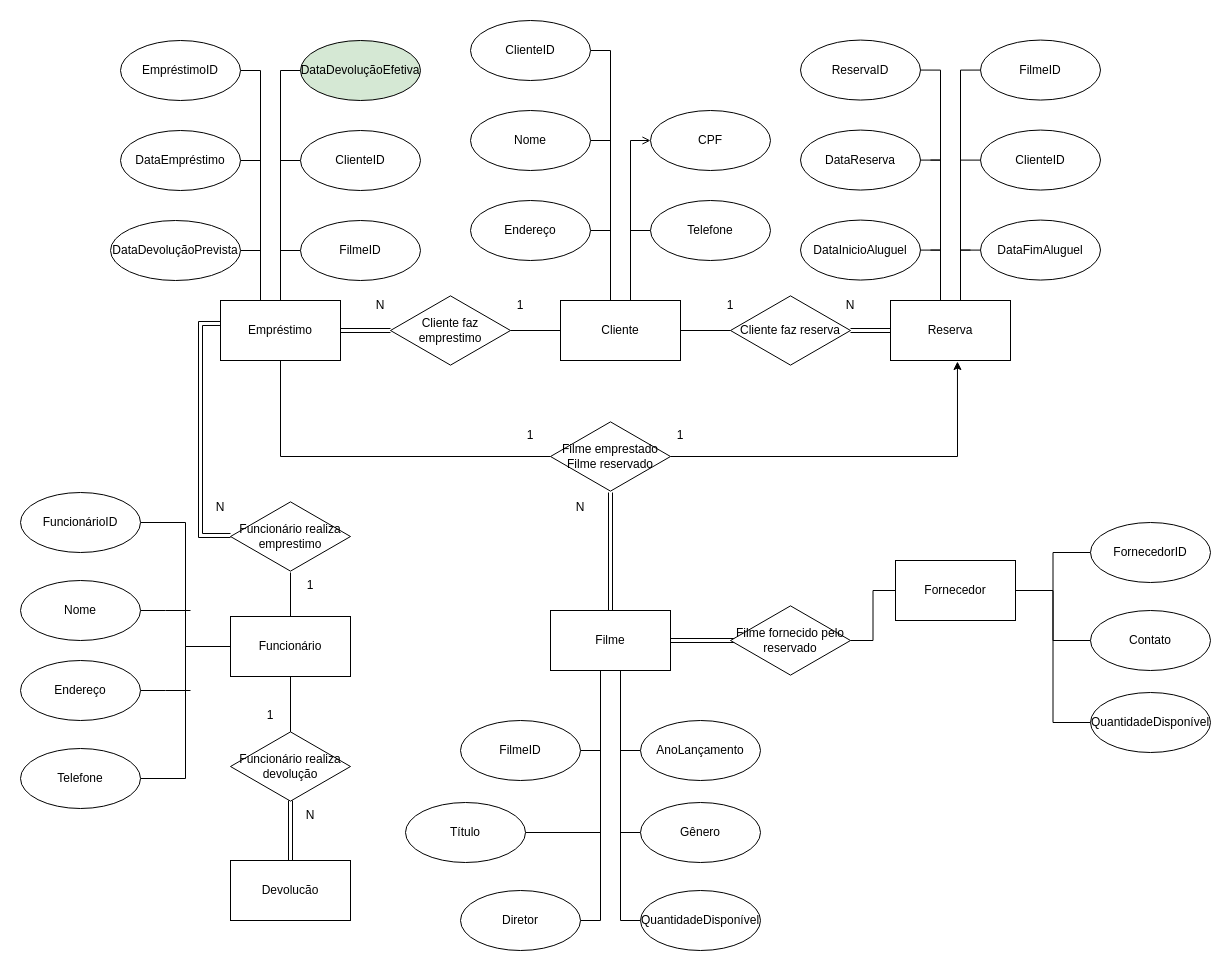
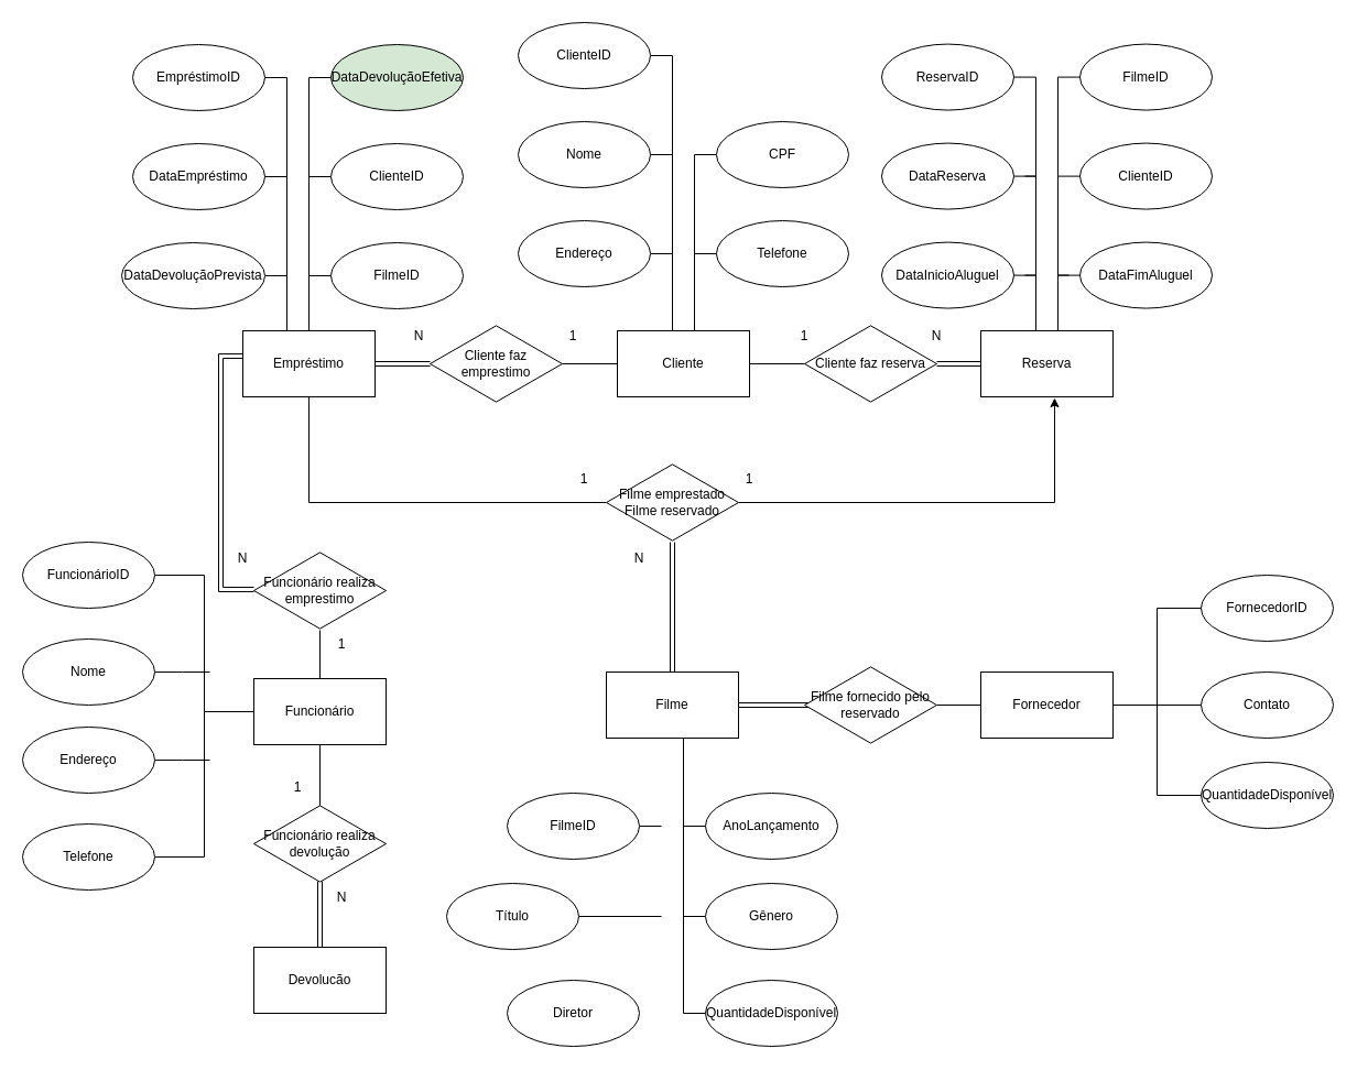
  <mxCell id="0" />
  <mxCell id="1" parent="0" />
  <mxCell id="2" value="" style="edgeStyle=orthogonalEdgeStyle;rounded=0;orthogonalLoop=1;jettySize=auto;html=1;endArrow=none;endFill=0;" parent="1" source="5" target="25" edge="1"><mxGeometry relative="1" as="geometry" /></mxCell>
  <mxCell id="3" style="edgeStyle=orthogonalEdgeStyle;rounded=0;orthogonalLoop=1;jettySize=auto;html=1;entryX=1;entryY=0.5;entryDx=0;entryDy=0;endArrow=none;endFill=0;" parent="1" source="5" target="55" edge="1"><mxGeometry relative="1" as="geometry"><Array as="points"><mxPoint x="610" y="50" /></Array></mxGeometry></mxCell>
- <mxCell id="4" style="edgeStyle=orthogonalEdgeStyle;rounded=0;orthogonalLoop=1;jettySize=auto;html=1;entryX=0;entryY=0.5;entryDx=0;entryDy=0;endArrow=open;endFill=0;" parent="1" source="5" target="54" edge="1"><mxGeometry relative="1" as="geometry"><mxPoint x="650" y="50" as="targetPoint" /><Array as="points"><mxPoint x="630" y="140" /></Array></mxGeometry></mxCell>
+ <mxCell id="4" style="edgeStyle=orthogonalEdgeStyle;rounded=0;orthogonalLoop=1;jettySize=auto;html=1;entryX=0;entryY=0.5;entryDx=0;entryDy=0;endArrow=none;endFill=0;" parent="1" source="5" target="54" edge="1"><mxGeometry relative="1" as="geometry"><mxPoint x="650" y="50" as="targetPoint" /><Array as="points"><mxPoint x="630" y="140" /></Array></mxGeometry></mxCell>
  <mxCell id="5" value="Cliente" style="rounded=0;whiteSpace=wrap;html=1;" parent="1" vertex="1"><mxGeometry x="560" y="300" width="120" height="60" as="geometry" /></mxCell>
  <mxCell id="6" style="edgeStyle=orthogonalEdgeStyle;rounded=0;orthogonalLoop=1;jettySize=auto;html=1;shape=link;" parent="1" source="10" target="28" edge="1"><mxGeometry relative="1" as="geometry" /></mxCell>
  <mxCell id="7" style="edgeStyle=orthogonalEdgeStyle;rounded=0;orthogonalLoop=1;jettySize=auto;html=1;entryX=0.042;entryY=0.5;entryDx=0;entryDy=0;entryPerimeter=0;shape=link;" parent="1" source="10" target="30" edge="1"><mxGeometry relative="1" as="geometry" /></mxCell>
- <mxCell id="8" style="edgeStyle=orthogonalEdgeStyle;rounded=0;orthogonalLoop=1;jettySize=auto;html=1;entryX=1;entryY=0.5;entryDx=0;entryDy=0;endArrow=none;endFill=0;" parent="1" source="10" target="64" edge="1"><mxGeometry relative="1" as="geometry"><mxPoint x="600" y="920" as="targetPoint" /><Array as="points"><mxPoint x="600" y="920" /></Array></mxGeometry></mxCell>
  <mxCell id="9" style="edgeStyle=orthogonalEdgeStyle;rounded=0;orthogonalLoop=1;jettySize=auto;html=1;entryX=0;entryY=0.5;entryDx=0;entryDy=0;endArrow=none;endFill=0;" parent="1" source="10" target="65" edge="1"><mxGeometry relative="1" as="geometry"><Array as="points"><mxPoint x="620" y="920" /></Array></mxGeometry></mxCell>
  <mxCell id="10" value="Filme" style="rounded=0;whiteSpace=wrap;html=1;" parent="1" vertex="1"><mxGeometry x="550" y="610" width="120" height="60" as="geometry" /></mxCell>
  <mxCell id="11" style="edgeStyle=orthogonalEdgeStyle;rounded=0;orthogonalLoop=1;jettySize=auto;html=1;entryX=0;entryY=0.5;entryDx=0;entryDy=0;endArrow=none;endFill=0;" parent="1" source="13" target="75" edge="1"><mxGeometry relative="1" as="geometry" /></mxCell>
  <mxCell id="12" style="edgeStyle=orthogonalEdgeStyle;rounded=0;orthogonalLoop=1;jettySize=auto;html=1;entryX=1;entryY=0.5;entryDx=0;entryDy=0;endArrow=none;endFill=0;" parent="1" source="13" target="74" edge="1"><mxGeometry relative="1" as="geometry"><Array as="points"><mxPoint x="260" y="70" /></Array></mxGeometry></mxCell>
  <mxCell id="13" value="Empréstimo" style="rounded=0;whiteSpace=wrap;html=1;" parent="1" vertex="1"><mxGeometry x="220" y="300" width="120" height="60" as="geometry" /></mxCell>
  <mxCell id="14" value="Reserva" style="rounded=0;whiteSpace=wrap;html=1;" parent="1" vertex="1"><mxGeometry x="890" y="300" width="120" height="60" as="geometry" /></mxCell>
  <mxCell id="15" style="edgeStyle=orthogonalEdgeStyle;rounded=0;orthogonalLoop=1;jettySize=auto;html=1;entryX=0;entryY=0.5;entryDx=0;entryDy=0;endArrow=none;endFill=0;" edge="1" parent="1" source="18" target="96"><mxGeometry relative="1" as="geometry" /></mxCell>
  <mxCell id="16" style="edgeStyle=orthogonalEdgeStyle;rounded=0;orthogonalLoop=1;jettySize=auto;html=1;entryX=0;entryY=0.5;entryDx=0;entryDy=0;endArrow=none;endFill=0;" edge="1" parent="1" source="18" target="98"><mxGeometry relative="1" as="geometry" /></mxCell>
  <mxCell id="17" style="edgeStyle=orthogonalEdgeStyle;rounded=0;orthogonalLoop=1;jettySize=auto;html=1;endArrow=none;endFill=0;" edge="1" parent="1" source="18" target="97"><mxGeometry relative="1" as="geometry" /></mxCell>
- <mxCell id="18" value="Fornecedor" style="rounded=0;whiteSpace=wrap;html=1;" parent="1" vertex="1"><mxGeometry x="895" y="560" width="120" height="60" as="geometry" /></mxCell>
+ <mxCell id="18" value="Fornecedor" style="rounded=0;whiteSpace=wrap;html=1;" parent="1" vertex="1"><mxGeometry x="890" y="610" width="120" height="60" as="geometry" /></mxCell>
  <mxCell id="19" style="edgeStyle=orthogonalEdgeStyle;rounded=0;orthogonalLoop=1;jettySize=auto;html=1;entryX=0.5;entryY=0.083;entryDx=0;entryDy=0;entryPerimeter=0;endArrow=none;endFill=0;" parent="1" source="20" target="45" edge="1"><mxGeometry relative="1" as="geometry" /></mxCell>
  <mxCell id="20" value="Funcionário" style="rounded=0;whiteSpace=wrap;html=1;" parent="1" vertex="1"><mxGeometry x="230" y="616" width="120" height="60" as="geometry" /></mxCell>
  <mxCell id="21" style="edgeStyle=orthogonalEdgeStyle;rounded=0;orthogonalLoop=1;jettySize=auto;html=1;entryX=0;entryY=0.5;entryDx=0;entryDy=0;endArrow=none;endFill=0;" parent="1" source="23" target="5" edge="1"><mxGeometry relative="1" as="geometry" /></mxCell>
  <mxCell id="22" style="edgeStyle=orthogonalEdgeStyle;rounded=0;orthogonalLoop=1;jettySize=auto;html=1;entryX=1;entryY=0.5;entryDx=0;entryDy=0;shape=link;" parent="1" source="23" target="13" edge="1"><mxGeometry relative="1" as="geometry" /></mxCell>
  <mxCell id="23" value="Cliente faz emprestimo" style="html=1;whiteSpace=wrap;aspect=fixed;shape=isoRectangle;" parent="1" vertex="1"><mxGeometry x="390" y="294" width="120" height="72" as="geometry" /></mxCell>
  <mxCell id="24" value="" style="edgeStyle=orthogonalEdgeStyle;rounded=0;orthogonalLoop=1;jettySize=auto;html=1;shape=link;" parent="1" source="25" target="14" edge="1"><mxGeometry relative="1" as="geometry" /></mxCell>
  <mxCell id="25" value="Cliente faz reserva" style="html=1;whiteSpace=wrap;aspect=fixed;shape=isoRectangle;" parent="1" vertex="1"><mxGeometry x="730" y="294" width="120" height="72" as="geometry" /></mxCell>
  <mxCell id="26" style="edgeStyle=orthogonalEdgeStyle;rounded=0;orthogonalLoop=1;jettySize=auto;html=1;entryX=0.5;entryY=1;entryDx=0;entryDy=0;endArrow=none;endFill=0;" parent="1" source="28" target="13" edge="1"><mxGeometry relative="1" as="geometry" /></mxCell>
  <mxCell id="27" style="edgeStyle=orthogonalEdgeStyle;rounded=0;orthogonalLoop=1;jettySize=auto;html=1;entryX=0.558;entryY=1.017;entryDx=0;entryDy=0;entryPerimeter=0;" parent="1" source="28" target="14" edge="1"><mxGeometry relative="1" as="geometry" /></mxCell>
  <mxCell id="28" value="Filme emprestado&lt;br&gt;Filme reservado" style="html=1;whiteSpace=wrap;aspect=fixed;shape=isoRectangle;" parent="1" vertex="1"><mxGeometry x="550" y="420" width="120" height="72" as="geometry" /></mxCell>
  <mxCell id="29" style="edgeStyle=orthogonalEdgeStyle;rounded=0;orthogonalLoop=1;jettySize=auto;html=1;entryX=0;entryY=0.5;entryDx=0;entryDy=0;endArrow=none;endFill=0;" parent="1" source="30" target="18" edge="1"><mxGeometry relative="1" as="geometry" /></mxCell>
  <mxCell id="30" value="Filme fornecido pelo reservado" style="html=1;whiteSpace=wrap;aspect=fixed;shape=isoRectangle;" parent="1" vertex="1"><mxGeometry x="730" y="604" width="120" height="72" as="geometry" /></mxCell>
  <mxCell id="31" value="" style="edgeStyle=orthogonalEdgeStyle;rounded=0;orthogonalLoop=1;jettySize=auto;html=1;endArrow=none;endFill=0;" parent="1" source="33" target="20" edge="1"><mxGeometry relative="1" as="geometry" /></mxCell>
  <mxCell id="32" style="edgeStyle=orthogonalEdgeStyle;rounded=0;orthogonalLoop=1;jettySize=auto;html=1;entryX=0;entryY=0.383;entryDx=0;entryDy=0;entryPerimeter=0;exitX=0;exitY=0.486;exitDx=0;exitDy=0;exitPerimeter=0;shape=link;" parent="1" source="33" target="13" edge="1"><mxGeometry relative="1" as="geometry" /></mxCell>
  <mxCell id="33" value="Funcionário realiza emprestimo" style="html=1;whiteSpace=wrap;aspect=fixed;shape=isoRectangle;" parent="1" vertex="1"><mxGeometry x="230" y="500" width="120" height="72" as="geometry" /></mxCell>
  <mxCell id="34" value="1" style="text;html=1;strokeColor=none;fillColor=none;align=center;verticalAlign=middle;whiteSpace=wrap;rounded=0;" parent="1" vertex="1"><mxGeometry x="490" y="290" width="60" height="30" as="geometry" /></mxCell>
  <mxCell id="35" value="N" style="text;html=1;strokeColor=none;fillColor=none;align=center;verticalAlign=middle;whiteSpace=wrap;rounded=0;" parent="1" vertex="1"><mxGeometry x="350" y="290" width="60" height="30" as="geometry" /></mxCell>
  <mxCell id="36" value="N" style="text;html=1;strokeColor=none;fillColor=none;align=center;verticalAlign=middle;whiteSpace=wrap;rounded=0;" parent="1" vertex="1"><mxGeometry x="820" y="290" width="60" height="30" as="geometry" /></mxCell>
  <mxCell id="37" value="1" style="text;html=1;strokeColor=none;fillColor=none;align=center;verticalAlign=middle;whiteSpace=wrap;rounded=0;" parent="1" vertex="1"><mxGeometry x="700" y="290" width="60" height="30" as="geometry" /></mxCell>
  <mxCell id="38" value="N" style="text;html=1;strokeColor=none;fillColor=none;align=center;verticalAlign=middle;whiteSpace=wrap;rounded=0;" parent="1" vertex="1"><mxGeometry x="550" y="492" width="60" height="30" as="geometry" /></mxCell>
  <mxCell id="39" value="1" style="text;html=1;strokeColor=none;fillColor=none;align=center;verticalAlign=middle;whiteSpace=wrap;rounded=0;" parent="1" vertex="1"><mxGeometry x="500" y="420" width="60" height="30" as="geometry" /></mxCell>
  <mxCell id="40" value="1" style="text;html=1;strokeColor=none;fillColor=none;align=center;verticalAlign=middle;whiteSpace=wrap;rounded=0;" parent="1" vertex="1"><mxGeometry x="650" y="420" width="60" height="30" as="geometry" /></mxCell>
  <mxCell id="41" value="N" style="text;html=1;strokeColor=none;fillColor=none;align=center;verticalAlign=middle;whiteSpace=wrap;rounded=0;" parent="1" vertex="1"><mxGeometry x="190" y="492" width="60" height="30" as="geometry" /></mxCell>
  <mxCell id="42" value="1" style="text;html=1;strokeColor=none;fillColor=none;align=center;verticalAlign=middle;whiteSpace=wrap;rounded=0;" parent="1" vertex="1"><mxGeometry x="280" y="570" width="60" height="30" as="geometry" /></mxCell>
  <mxCell id="43" style="edgeStyle=orthogonalEdgeStyle;rounded=0;orthogonalLoop=1;jettySize=auto;html=1;entryX=0.5;entryY=0.972;entryDx=0;entryDy=0;entryPerimeter=0;shape=link;" parent="1" source="44" target="45" edge="1"><mxGeometry relative="1" as="geometry" /></mxCell>
  <mxCell id="44" value="Devolucão" style="rounded=0;whiteSpace=wrap;html=1;" parent="1" vertex="1"><mxGeometry x="230" y="860" width="120" height="60" as="geometry" /></mxCell>
  <mxCell id="45" value="Funcionário realiza devolução" style="html=1;whiteSpace=wrap;aspect=fixed;shape=isoRectangle;" parent="1" vertex="1"><mxGeometry x="230" y="730" width="120" height="72" as="geometry" /></mxCell>
  <mxCell id="46" value="N" style="text;html=1;strokeColor=none;fillColor=none;align=center;verticalAlign=middle;whiteSpace=wrap;rounded=0;" parent="1" vertex="1"><mxGeometry x="280" y="800" width="60" height="30" as="geometry" /></mxCell>
  <mxCell id="47" value="1" style="text;html=1;strokeColor=none;fillColor=none;align=center;verticalAlign=middle;whiteSpace=wrap;rounded=0;" parent="1" vertex="1"><mxGeometry x="240" y="700" width="60" height="30" as="geometry" /></mxCell>
  <mxCell id="48" style="edgeStyle=orthogonalEdgeStyle;rounded=0;orthogonalLoop=1;jettySize=auto;html=1;endArrow=none;endFill=0;" parent="1" source="49" edge="1"><mxGeometry relative="1" as="geometry"><mxPoint x="600" y="230" as="targetPoint" /></mxGeometry></mxCell>
  <mxCell id="49" value="Endereço" style="ellipse;whiteSpace=wrap;html=1;" parent="1" vertex="1"><mxGeometry x="470" y="200" width="120" height="60" as="geometry" /></mxCell>
  <mxCell id="50" style="edgeStyle=orthogonalEdgeStyle;rounded=0;orthogonalLoop=1;jettySize=auto;html=1;endArrow=none;endFill=0;" parent="1" source="51" edge="1"><mxGeometry relative="1" as="geometry"><mxPoint x="640" y="230" as="targetPoint" /></mxGeometry></mxCell>
  <mxCell id="51" value="Telefone" style="ellipse;whiteSpace=wrap;html=1;" parent="1" vertex="1"><mxGeometry x="650" y="200" width="120" height="60" as="geometry" /></mxCell>
  <mxCell id="52" style="edgeStyle=orthogonalEdgeStyle;rounded=0;orthogonalLoop=1;jettySize=auto;html=1;endArrow=none;endFill=0;" parent="1" source="53" edge="1"><mxGeometry relative="1" as="geometry"><mxPoint x="600" as="targetPoint" y="140" /></mxGeometry></mxCell>
  <mxCell id="53" value="Nome" style="ellipse;whiteSpace=wrap;html=1;" parent="1" vertex="1"><mxGeometry x="470" y="110" width="120" height="60" as="geometry" /></mxCell>
  <mxCell id="54" value="CPF" style="ellipse;whiteSpace=wrap;html=1;" parent="1" vertex="1"><mxGeometry x="650" y="110" width="120" height="60" as="geometry" /></mxCell>
  <mxCell id="55" value="ClienteID" style="ellipse;whiteSpace=wrap;html=1;" parent="1" vertex="1"><mxGeometry x="470" y="20" width="120" height="60" as="geometry" /></mxCell>
  <mxCell id="56" style="edgeStyle=orthogonalEdgeStyle;rounded=0;orthogonalLoop=1;jettySize=auto;html=1;endArrow=none;endFill=0;" parent="1" source="57" edge="1"><mxGeometry relative="1" as="geometry"><mxPoint x="600" y="750" as="targetPoint" /></mxGeometry></mxCell>
  <mxCell id="57" value="FilmeID" style="ellipse;whiteSpace=wrap;html=1;" parent="1" vertex="1"><mxGeometry x="460" y="720" width="120" height="60" as="geometry" /></mxCell>
  <mxCell id="58" style="edgeStyle=orthogonalEdgeStyle;rounded=0;orthogonalLoop=1;jettySize=auto;html=1;endArrow=none;endFill=0;" parent="1" source="59" edge="1"><mxGeometry relative="1" as="geometry"><mxPoint x="620" y="750" as="targetPoint" /></mxGeometry></mxCell>
  <mxCell id="59" value="AnoLançamento" style="ellipse;whiteSpace=wrap;html=1;" parent="1" vertex="1"><mxGeometry x="640" y="720" width="120" height="60" as="geometry" /></mxCell>
  <mxCell id="60" style="edgeStyle=orthogonalEdgeStyle;rounded=0;orthogonalLoop=1;jettySize=auto;html=1;endArrow=none;endFill=0;" parent="1" source="61" edge="1"><mxGeometry relative="1" as="geometry"><mxPoint x="600" y="832" as="targetPoint" /></mxGeometry></mxCell>
  <mxCell id="61" value="Título" style="ellipse;whiteSpace=wrap;html=1;" parent="1" vertex="1"><mxGeometry x="405" y="802" width="120" height="60" as="geometry" /></mxCell>
  <mxCell id="62" style="edgeStyle=orthogonalEdgeStyle;rounded=0;orthogonalLoop=1;jettySize=auto;html=1;endArrow=none;endFill=0;" parent="1" source="63" edge="1"><mxGeometry relative="1" as="geometry"><mxPoint x="620" y="832" as="targetPoint" /></mxGeometry></mxCell>
  <mxCell id="63" value="Gênero" style="ellipse;whiteSpace=wrap;html=1;" parent="1" vertex="1"><mxGeometry x="640" y="802" width="120" height="60" as="geometry" /></mxCell>
  <mxCell id="64" value="Diretor" style="ellipse;whiteSpace=wrap;html=1;" parent="1" vertex="1"><mxGeometry x="460" y="890" width="120" height="60" as="geometry" /></mxCell>
  <mxCell id="65" value="QuantidadeDisponível" style="ellipse;whiteSpace=wrap;html=1;" parent="1" vertex="1"><mxGeometry x="640" y="890" width="120" height="60" as="geometry" /></mxCell>
  <mxCell id="66" style="edgeStyle=orthogonalEdgeStyle;rounded=0;orthogonalLoop=1;jettySize=auto;html=1;endArrow=none;endFill=0;" parent="1" source="67" edge="1"><mxGeometry relative="1" as="geometry"><mxPoint x="250" y="250" as="targetPoint" /></mxGeometry></mxCell>
  <mxCell id="67" value="DataDevoluçãoPrevista" style="ellipse;whiteSpace=wrap;html=1;" parent="1" vertex="1"><mxGeometry x="110" y="220" width="130" height="60" as="geometry" /></mxCell>
  <mxCell id="68" style="edgeStyle=orthogonalEdgeStyle;rounded=0;orthogonalLoop=1;jettySize=auto;html=1;endArrow=none;endFill=0;" parent="1" source="69" edge="1"><mxGeometry relative="1" as="geometry"><mxPoint x="290" y="250" as="targetPoint" /></mxGeometry></mxCell>
  <mxCell id="69" value="FilmeID " style="ellipse;whiteSpace=wrap;html=1;" parent="1" vertex="1"><mxGeometry x="300" y="220" width="120" height="60" as="geometry" /></mxCell>
  <mxCell id="70" style="edgeStyle=orthogonalEdgeStyle;rounded=0;orthogonalLoop=1;jettySize=auto;html=1;endArrow=none;endFill=0;" parent="1" source="71" edge="1"><mxGeometry relative="1" as="geometry"><mxPoint x="250" y="160" as="targetPoint" /></mxGeometry></mxCell>
  <mxCell id="71" value="DataEmpréstimo" style="ellipse;whiteSpace=wrap;html=1;" parent="1" vertex="1"><mxGeometry x="120" y="130" width="120" height="60" as="geometry" /></mxCell>
  <mxCell id="72" value="" style="edgeStyle=orthogonalEdgeStyle;rounded=0;orthogonalLoop=1;jettySize=auto;html=1;endArrow=none;endFill=0;" parent="1" source="73" edge="1"><mxGeometry relative="1" as="geometry"><mxPoint x="280" y="160" as="targetPoint" /></mxGeometry></mxCell>
  <mxCell id="73" value="ClienteID" style="ellipse;whiteSpace=wrap;html=1;" parent="1" vertex="1"><mxGeometry x="300" y="130" width="120" height="60" as="geometry" /></mxCell>
  <mxCell id="74" value="EmpréstimoID" style="ellipse;whiteSpace=wrap;html=1;" parent="1" vertex="1"><mxGeometry x="120" y="40" width="120" height="60" as="geometry" /></mxCell>
  <mxCell id="75" value="DataDevoluçãoEfetiva" style="ellipse;whiteSpace=wrap;html=1;fillColor=#d5e8d4;" parent="1" vertex="1"><mxGeometry x="300" y="40" width="120" height="60" as="geometry" /></mxCell>
  <mxCell id="76" style="edgeStyle=orthogonalEdgeStyle;rounded=0;orthogonalLoop=1;jettySize=auto;html=1;entryX=0;entryY=0.5;entryDx=0;entryDy=0;endArrow=none;endFill=0;" parent="1" target="87" edge="1"><mxGeometry relative="1" as="geometry"><mxPoint x="980" y="300" as="sourcePoint" /><Array as="points"><mxPoint x="960" y="300" /><mxPoint x="960" y="70" /></Array></mxGeometry></mxCell>
  <mxCell id="77" style="edgeStyle=orthogonalEdgeStyle;rounded=0;orthogonalLoop=1;jettySize=auto;html=1;entryX=1;entryY=0.5;entryDx=0;entryDy=0;endArrow=none;endFill=0;" parent="1" target="86" edge="1"><mxGeometry relative="1" as="geometry"><mxPoint x="940" y="299.57" as="sourcePoint" /><Array as="points"><mxPoint x="940" y="69.57" /></Array></mxGeometry></mxCell>
  <mxCell id="78" style="edgeStyle=orthogonalEdgeStyle;rounded=0;orthogonalLoop=1;jettySize=auto;html=1;endArrow=none;endFill=0;" parent="1" source="79" edge="1"><mxGeometry relative="1" as="geometry"><mxPoint x="930" y="249.57" as="targetPoint" /></mxGeometry></mxCell>
  <mxCell id="79" value="DataInicioAluguel" style="ellipse;whiteSpace=wrap;html=1;" parent="1" vertex="1"><mxGeometry x="800" y="219.57" width="120" height="60" as="geometry" /></mxCell>
  <mxCell id="80" style="edgeStyle=orthogonalEdgeStyle;rounded=0;orthogonalLoop=1;jettySize=auto;html=1;endArrow=none;endFill=0;" parent="1" source="81" edge="1"><mxGeometry relative="1" as="geometry"><mxPoint x="970" y="249.57" as="targetPoint" /></mxGeometry></mxCell>
  <mxCell id="81" value="DataFimAluguel" style="ellipse;whiteSpace=wrap;html=1;" parent="1" vertex="1"><mxGeometry x="980" y="219.57" width="120" height="60" as="geometry" /></mxCell>
  <mxCell id="82" style="edgeStyle=orthogonalEdgeStyle;rounded=0;orthogonalLoop=1;jettySize=auto;html=1;endArrow=none;endFill=0;" parent="1" source="83" edge="1"><mxGeometry relative="1" as="geometry"><mxPoint x="930" y="159.57" as="targetPoint" /></mxGeometry></mxCell>
  <mxCell id="83" value="DataReserva" style="ellipse;whiteSpace=wrap;html=1;" parent="1" vertex="1"><mxGeometry x="800" y="129.57" width="120" height="60" as="geometry" /></mxCell>
  <mxCell id="84" value="" style="edgeStyle=orthogonalEdgeStyle;rounded=0;orthogonalLoop=1;jettySize=auto;html=1;endArrow=none;endFill=0;" parent="1" source="85" edge="1"><mxGeometry relative="1" as="geometry"><mxPoint x="960" y="159.57" as="targetPoint" /></mxGeometry></mxCell>
  <mxCell id="85" value="ClienteID" style="ellipse;whiteSpace=wrap;html=1;" parent="1" vertex="1"><mxGeometry x="980" y="129.57" width="120" height="60" as="geometry" /></mxCell>
  <mxCell id="86" value="ReservaID" style="ellipse;whiteSpace=wrap;html=1;" parent="1" vertex="1"><mxGeometry x="800" y="39.57" width="120" height="60" as="geometry" /></mxCell>
  <mxCell id="87" value="FilmeID" style="ellipse;whiteSpace=wrap;html=1;" parent="1" vertex="1"><mxGeometry x="980" y="39.57" width="120" height="60" as="geometry" /></mxCell>
  <mxCell id="88" style="edgeStyle=orthogonalEdgeStyle;rounded=0;orthogonalLoop=1;jettySize=auto;html=1;entryX=0;entryY=0.5;entryDx=0;entryDy=0;endArrow=none;endFill=0;" parent="1" source="89" target="20" edge="1"><mxGeometry relative="1" as="geometry" /></mxCell>
  <mxCell id="89" value="FuncionárioID" style="ellipse;whiteSpace=wrap;html=1;" parent="1" vertex="1"><mxGeometry x="20" y="492" width="120" height="60" as="geometry" /></mxCell>
  <mxCell id="90" style="edgeStyle=orthogonalEdgeStyle;rounded=0;orthogonalLoop=1;jettySize=auto;html=1;endArrow=none;endFill=0;" edge="1" parent="1" source="91"><mxGeometry relative="1" as="geometry"><mxPoint x="190" y="610" as="targetPoint" /></mxGeometry></mxCell>
  <mxCell id="91" value="Nome" style="ellipse;whiteSpace=wrap;html=1;" parent="1" vertex="1"><mxGeometry x="20" y="580" width="120" height="60" as="geometry" /></mxCell>
  <mxCell id="92" style="edgeStyle=orthogonalEdgeStyle;rounded=0;orthogonalLoop=1;jettySize=auto;html=1;endArrow=none;endFill=0;" edge="1" parent="1" source="93"><mxGeometry relative="1" as="geometry"><mxPoint x="190" y="690" as="targetPoint" /></mxGeometry></mxCell>
  <mxCell id="93" value="Endereço" style="ellipse;whiteSpace=wrap;html=1;" parent="1" vertex="1"><mxGeometry x="20" y="660" width="120" height="60" as="geometry" /></mxCell>
  <mxCell id="94" style="edgeStyle=orthogonalEdgeStyle;rounded=0;orthogonalLoop=1;jettySize=auto;html=1;entryX=0;entryY=0.5;entryDx=0;entryDy=0;endArrow=none;endFill=0;" parent="1" source="95" target="20" edge="1"><mxGeometry relative="1" as="geometry" /></mxCell>
  <mxCell id="95" value="Telefone" style="ellipse;whiteSpace=wrap;html=1;" parent="1" vertex="1"><mxGeometry x="20" y="748" width="120" height="60" as="geometry" /></mxCell>
  <mxCell id="96" value="FornecedorID" style="ellipse;whiteSpace=wrap;html=1;" vertex="1" parent="1"><mxGeometry x="1090" y="522" width="120" height="60" as="geometry" /></mxCell>
  <mxCell id="97" value="Contato" style="ellipse;whiteSpace=wrap;html=1;" vertex="1" parent="1"><mxGeometry x="1090" y="610" width="120" height="60" as="geometry" /></mxCell>
  <mxCell id="98" value="QuantidadeDisponível" style="ellipse;whiteSpace=wrap;html=1;" vertex="1" parent="1"><mxGeometry x="1090" y="692" width="120" height="60" as="geometry" /></mxCell>
